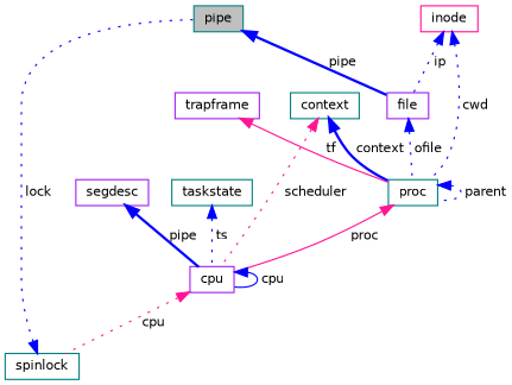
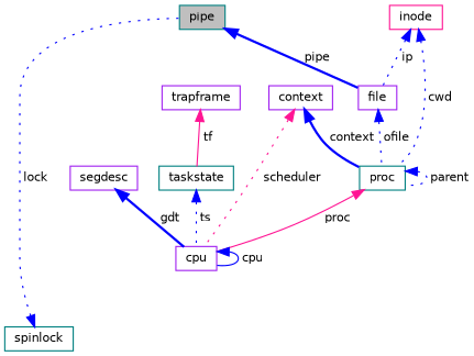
  digraph {
    node [color=teal fillcolor=white fontname=Helvetica fontsize=10 shape=record style=filled]
    edge [color=blue dir=back fontname=Helvetica fontsize=10 labelfontname=Helvetica labelfontsize=10 style=dotted]
    n1 [fillcolor=grey75 fontcolor=black height=0.2 label=pipe width=0.4]
    n2 [color=purple height=0.2 label=file width=0.4]
    n3 [height=0.2 label=proc width=0.4]
    n4 [height=0.2 label=spinlock width=0.4]
    n5 [color=purple height=0.2 label=cpu width=0.4]
    n6 [color=purple height=0.2 label=segdesc width=0.4]
-   n7 [height=0.2 label=context width=0.4]
+   n7 [color=purple height=0.2 label=context width=0.4]
    n8 [color=deeppink height=0.2 label=inode width=0.4]
    n9 [color=purple height=0.2 label=trapframe width=0.4]
    n10 [height=0.2 label=taskstate width=0.4]
    n1 -> n2 [label=" pipe" style=bold]
    n2 -> n3 [label=" ofile"]
    n3 -> n3 [label=" parent"]
    n3 -> n5 [color=deeppink label=" proc" style=solid]
    n4 -> n1 [label=" lock"]
-   n5 -> n4 [color=deeppink label=" cpu"]
    n5 -> n5 [label=" cpu" style=solid]
-   n6 -> n5 [label=" pipe" style=bold]
+   n6 -> n5 [label=" gdt" style=bold]
    n7 -> n3 [label=" context" style=bold]
    n7 -> n5 [color=deeppink label=" scheduler"]
    n8 -> n2 [label=" ip"]
    n8 -> n3 [label=" cwd"]
-   n9 -> n3 [color=deeppink label=" tf" style=solid]
+   n9 -> n10 [color=deeppink label=" tf" style=solid]
    n10 -> n5 [label=" ts"]
  }
